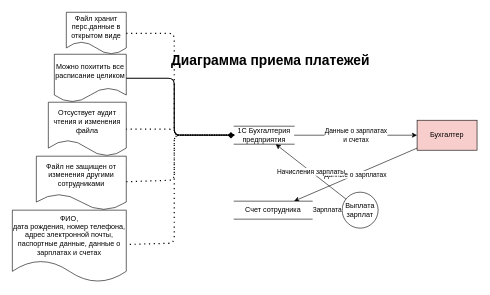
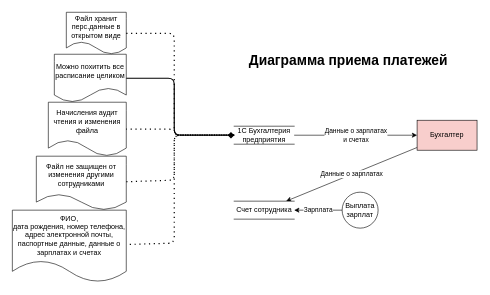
  <mxCell id="0" />
  <mxCell id="1" parent="0" />
  <mxCell id="2" value="Выплата зарплат" style="shape=ellipse;html=1;dashed=0;whiteSpace=wrap;aspect=fixed;perimeter=ellipsePerimeter;" parent="1" vertex="1"><mxGeometry x="570" y="320" width="60" height="60" as="geometry" /></mxCell>
- <mxCell id="3" value="Диаграмма приема платежей" style="text;html=1;align=center;verticalAlign=middle;resizable=0;points=[];autosize=1;strokeColor=none;fillColor=none;fontStyle=1;fontSize=23;" parent="1" vertex="1"><mxGeometry x="280" y="80" width="340" height="40" as="geometry" /></mxCell>
+ <mxCell id="3" value="Диаграмма приема платежей" style="text;html=1;align=center;verticalAlign=middle;resizable=0;points=[];autosize=1;strokeColor=none;fillColor=none;fontStyle=1;fontSize=23;" parent="1" vertex="1"><mxGeometry x="410" y="80" width="340" height="40" as="geometry" /></mxCell>
  <mxCell id="4" value="Бухгалтер" style="html=1;dashed=0;whiteSpace=wrap;fillColor=#f8cecc;" parent="1" vertex="1"><mxGeometry x="695" y="200" width="100" height="50" as="geometry" /></mxCell>
  <mxCell id="5" value="Данные о зарплатах" style="endArrow=classic;html=1;" parent="1" source="4" target="19" edge="1"><mxGeometry width="50" height="50" relative="1" as="geometry"><mxPoint x="1445" y="560" as="sourcePoint" /><mxPoint x="1495" y="510" as="targetPoint" /></mxGeometry></mxCell>
  <mxCell id="6" value="1С Бухгалтерия предприятия" style="html=1;dashed=0;whiteSpace=wrap;shape=partialRectangle;right=0;left=0;" parent="1" vertex="1"><mxGeometry x="390" y="210" width="100" height="30" as="geometry" /></mxCell>
  <mxCell id="7" value="Данные о зарплатах&lt;div&gt;и счетах&lt;/div&gt;" style="endArrow=classic;html=1;" parent="1" source="6" target="4" edge="1"><mxGeometry width="50" height="50" relative="1" as="geometry"><mxPoint x="600" y="420" as="sourcePoint" /><mxPoint x="650" y="370" as="targetPoint" /></mxGeometry></mxCell>
  <mxCell id="8" value="Файл не защищен от изменения другими сотрудниками" style="shape=document;whiteSpace=wrap;html=1;boundedLbl=1;dashed=0;flipH=1;" parent="1" vertex="1"><mxGeometry x="60" y="260" width="150" height="90" as="geometry" /></mxCell>
- <mxCell id="9" value="Начисления зарплаты" style="endArrow=classic;html=1;" parent="1" source="2" target="6" edge="1"><mxGeometry width="50" height="50" relative="1" as="geometry"><mxPoint x="1170" y="520" as="sourcePoint" /><mxPoint x="1220" y="470" as="targetPoint" /></mxGeometry></mxCell>
  <mxCell id="10" value="" style="endArrow=none;dashed=1;html=1;dashPattern=1 3;strokeWidth=2;" parent="1" source="8" target="6" edge="1"><mxGeometry width="50" height="50" relative="1" as="geometry"><mxPoint x="900" y="530" as="sourcePoint" /><mxPoint x="950" y="480" as="targetPoint" /><Array as="points"><mxPoint x="290" y="300" /><mxPoint x="290" y="225" /></Array></mxGeometry></mxCell>
  <mxCell id="11" value="Можно похитить все расписание целиком" style="shape=document;whiteSpace=wrap;html=1;boundedLbl=1;" parent="1" vertex="1"><mxGeometry x="90" y="90" width="120" height="80" as="geometry" /></mxCell>
  <mxCell id="12" value="" style="endArrow=none;dashed=0;html=1;dashPattern=1 3;strokeWidth=2;" parent="1" source="6" target="11" edge="1"><mxGeometry width="50" height="50" relative="1" as="geometry"><mxPoint x="900" y="540" as="sourcePoint" /><mxPoint x="950" y="490" as="targetPoint" /><Array as="points"><mxPoint x="290" y="225" /><mxPoint x="290" y="130" /></Array></mxGeometry></mxCell>
- <mxCell id="13" value="Отсуствует аудит чтения и изменения файла" style="shape=document;whiteSpace=wrap;html=1;boundedLbl=1;dashed=0;flipH=1;" parent="1" vertex="1"><mxGeometry x="80" y="170" width="130" height="90" as="geometry" /></mxCell>
+ <mxCell id="13" value="Начисления аудит чтения и изменения файла" style="shape=document;whiteSpace=wrap;html=1;boundedLbl=1;dashed=0;flipH=1;" parent="1" vertex="1"><mxGeometry x="80" y="170" width="130" height="90" as="geometry" /></mxCell>
  <mxCell id="14" value="" style="endArrow=none;dashed=1;html=1;dashPattern=1 3;strokeWidth=2;" parent="1" source="6" target="13" edge="1"><mxGeometry width="50" height="50" relative="1" as="geometry"><mxPoint x="890" y="440" as="sourcePoint" /><mxPoint x="940" y="390" as="targetPoint" /><Array as="points"><mxPoint x="290" y="225" /><mxPoint x="290" y="215" /></Array></mxGeometry></mxCell>
  <mxCell id="15" value="Файл хранит перс.данные в открытом виде" style="shape=document;whiteSpace=wrap;html=1;boundedLbl=1;dashed=0;flipH=1;" parent="1" vertex="1"><mxGeometry x="110" y="20" width="100" height="70" as="geometry" /></mxCell>
  <mxCell id="16" value="" style="endArrow=diamond;dashed=1;html=1;dashPattern=1 3;strokeWidth=2;" parent="1" source="15" target="6" edge="1"><mxGeometry width="50" height="50" relative="1" as="geometry"><mxPoint x="890" y="440" as="sourcePoint" /><mxPoint x="940" y="390" as="targetPoint" /><Array as="points"><mxPoint x="290" y="55" /><mxPoint x="290" y="225" /></Array></mxGeometry></mxCell>
  <mxCell id="17" value="ФИО,&lt;div&gt;дата рождения, номер телефона, адрес электронной почты, паспортные данные, данные о зарплатах и счетах&lt;/div&gt;" style="shape=document;whiteSpace=wrap;html=1;boundedLbl=1;dashed=0;flipH=1;" parent="1" vertex="1"><mxGeometry x="20" y="350" width="190" height="120" as="geometry" /></mxCell>
  <mxCell id="18" value="" style="endArrow=none;dashed=1;html=1;dashPattern=1 3;strokeWidth=2;" parent="1" source="6" target="17" edge="1"><mxGeometry width="50" height="50" relative="1" as="geometry"><mxPoint x="890" y="440" as="sourcePoint" /><mxPoint x="940" y="390" as="targetPoint" /><Array as="points"><mxPoint x="290" y="225" /><mxPoint x="290" y="405" /></Array></mxGeometry></mxCell>
- <mxCell id="19" value="Счет сотрудника" style="html=1;dashed=0;whiteSpace=wrap;shape=partialRectangle;right=0;left=0;" vertex="1" parent="1"><mxGeometry x="390" y="335" width="130" height="30" as="geometry" /></mxCell>
+ <mxCell id="19" value="Счет сотрудника" style="html=1;dashed=0;whiteSpace=wrap;shape=partialRectangle;right=0;left=0;" vertex="1" parent="1"><mxGeometry x="390" y="335" width="100" height="30" as="geometry" /></mxCell>
  <mxCell id="20" value="Зарплата" style="endArrow=classic;html=1;" edge="1" parent="1" source="2" target="19"><mxGeometry width="50" height="50" relative="1" as="geometry"><mxPoint x="740" y="470" as="sourcePoint" /><mxPoint x="790" y="420" as="targetPoint" /></mxGeometry></mxCell>
